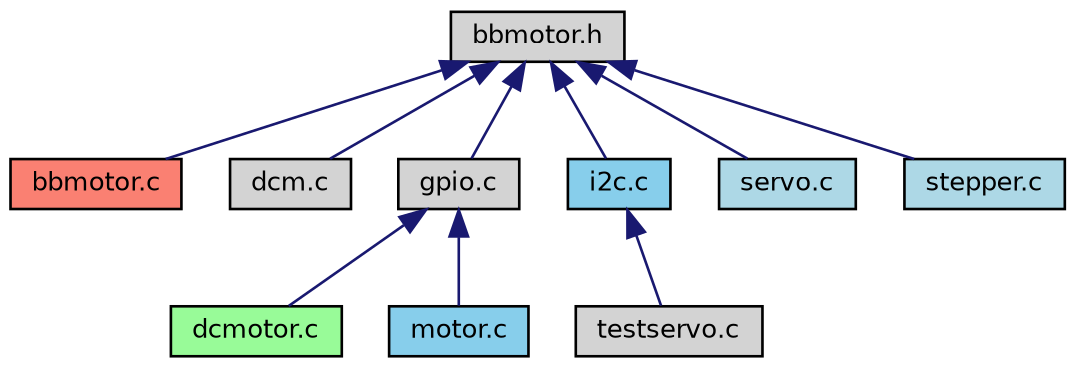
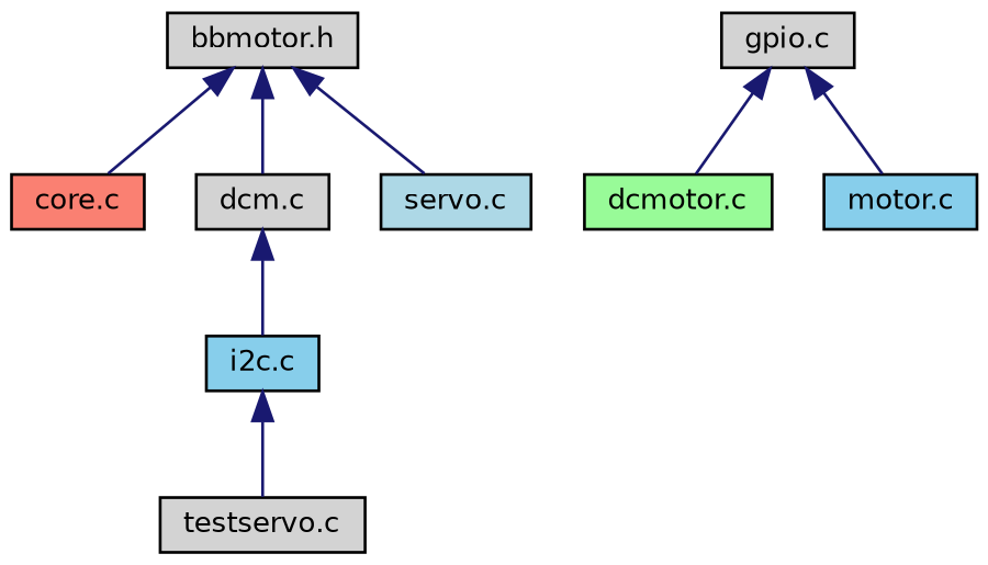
  digraph {
    node [color=black fillcolor=lightgrey fontname=Helvetica fontsize=10 shape=record style=filled]
    edge [color=midnightblue dir=back fontname=Helvetica fontsize=10 labelfontname=Helvetica labelfontsize=10 style=solid]
    n1 [fontcolor=black height=0.2 label="bbmotor.h" width=0.4]
-   n2 [fillcolor=salmon height=0.2 label="bbmotor.c" width=0.4]
+   n2 [fillcolor=salmon height=0.2 label="core.c" width=0.4]
    n3 [height=0.2 label="dcm.c" width=0.4]
    n4 [height=0.2 label="gpio.c" width=0.4]
    n5 [fillcolor=skyblue height=0.2 label="i2c.c" width=0.4]
    n6 [fillcolor=lightblue height=0.2 label="servo.c" width=0.4]
-   n7 [fillcolor=lightblue height=0.2 label="stepper.c" width=0.4]
    n8 [fillcolor=palegreen height=0.2 label="dcmotor.c" width=0.4]
    n9 [fillcolor=skyblue height=0.2 label="motor.c" width=0.4]
    n10 [height=0.2 label="testservo.c" width=0.4]
    n1 -> n2
    n1 -> n3
-   n1 -> n4
-   n1 -> n5
+   n3 -> n5
    n1 -> n6
-   n1 -> n7
    n4 -> n8
    n4 -> n9
    n5 -> n10
  }
